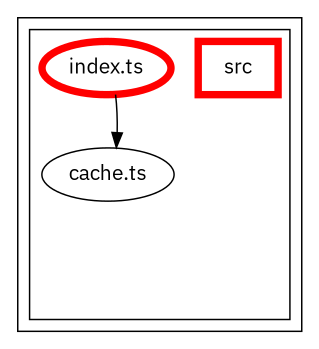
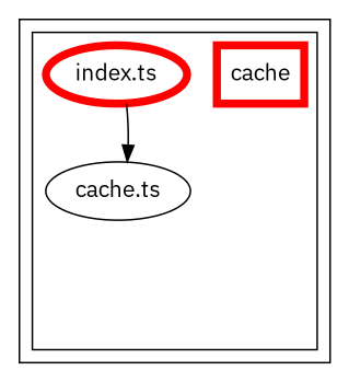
  digraph {
    compound=true
    fontname="IBM Plex Sans"
    node [fontname="IBM Plex Sans"]
    edge [style=invis fontname="IBM Plex Sans"]
    n1 [label="cache.ts"]
    exit_src [style=invis]
-   n3 [color="#ff0000" label=src penwidth=5 shape=rectangle]
+   n3 [color="#ff0000" label=cache penwidth=5 shape=rectangle]
    n4 [color="#ff0000" label="index.ts" penwidth=5]
    subgraph cluster_1 {
      color="#000000"
      subgraph cluster_2 {
        color="#000000"
        n1
        exit_src
        n3
        n4
      }
    }
    n1 -> exit_src
    exit_src -> exit_src
    exit_src -> exit_src
    n4 -> n1
    n4 -> n1 [color=black style=solid]
    n4 -> exit_src
  }
